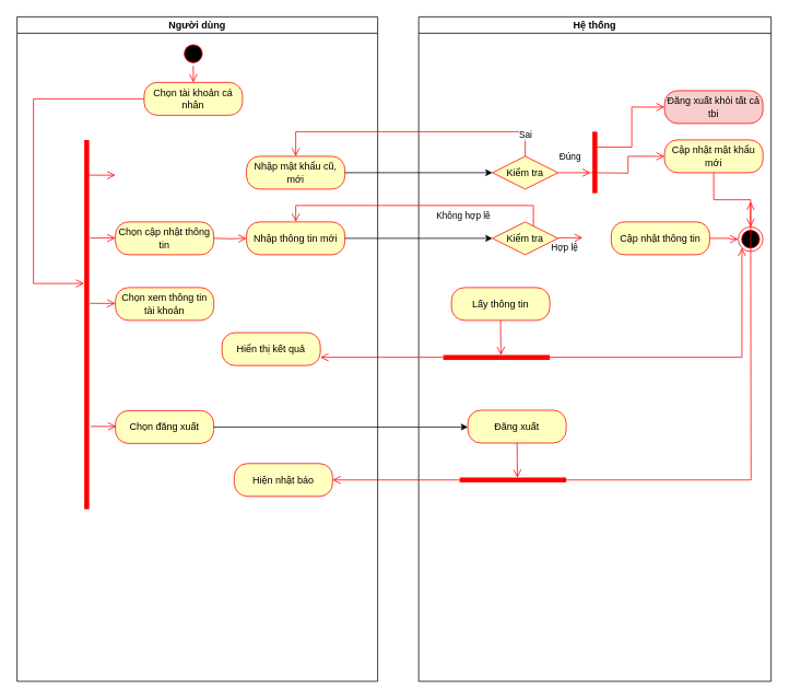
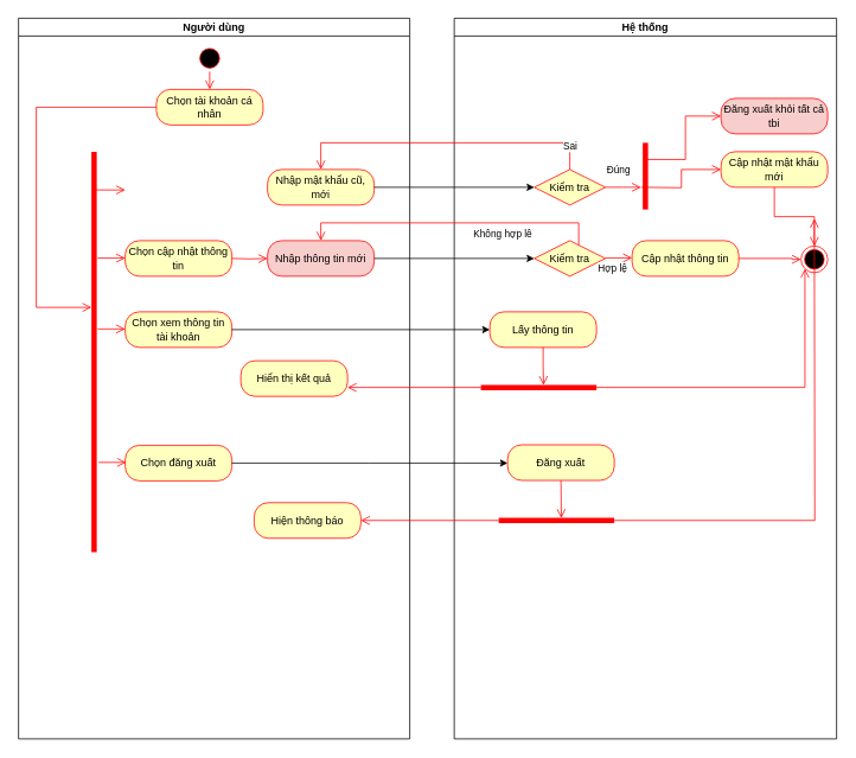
  <mxCell id="0" />
  <mxCell id="1" parent="0" />
  <mxCell id="2" value="Người dùng" style="swimlane;startSize=20;whiteSpace=wrap;html=1;" vertex="1" parent="1"><mxGeometry x="20" y="20" width="440" height="810" as="geometry"><mxRectangle x="120" y="80" width="110" height="30" as="alternateBounds" /></mxGeometry></mxCell>
  <mxCell id="3" value="" style="ellipse;html=1;shape=startState;fillColor=#000000;strokeColor=#ff0000;" vertex="1" parent="2"><mxGeometry x="200" y="30" width="30" height="30" as="geometry" /></mxCell>
  <mxCell id="4" value="" style="edgeStyle=orthogonalEdgeStyle;html=1;verticalAlign=bottom;endArrow=open;endSize=8;strokeColor=#ff0000;rounded=0;" edge="1" parent="2" source="3"><mxGeometry relative="1" as="geometry"><mxPoint x="215" y="80" as="targetPoint" /></mxGeometry></mxCell>
  <mxCell id="5" value="Chọn tài khoản cá nhân" style="rounded=1;whiteSpace=wrap;html=1;arcSize=40;fontColor=#000000;fillColor=#ffffc0;strokeColor=#ff0000;" vertex="1" parent="2"><mxGeometry x="155" y="80" width="120" height="40" as="geometry" /></mxCell>
  <mxCell id="6" value="" style="shape=line;html=1;strokeWidth=6;strokeColor=#ff0000;direction=south;" vertex="1" parent="2"><mxGeometry x="80" y="150" width="10" height="450" as="geometry" /></mxCell>
  <mxCell id="7" value="" style="edgeStyle=orthogonalEdgeStyle;html=1;verticalAlign=bottom;endArrow=open;endSize=8;strokeColor=#ff0000;rounded=0;exitX=0;exitY=0.5;exitDx=0;exitDy=0;" edge="1" parent="2" source="5"><mxGeometry relative="1" as="geometry"><mxPoint x="82" y="325" as="targetPoint" /><mxPoint x="540" y="190" as="sourcePoint" /><Array as="points"><mxPoint x="20" y="100" /><mxPoint x="20" y="325" /></Array></mxGeometry></mxCell>
  <mxCell id="8" value="Chọn đăng xuất" style="rounded=1;whiteSpace=wrap;html=1;arcSize=40;fontColor=#000000;fillColor=#ffffc0;strokeColor=#ff0000;" vertex="1" parent="2"><mxGeometry x="120" y="480" width="120" height="40" as="geometry" /></mxCell>
  <mxCell id="9" value="" style="edgeStyle=orthogonalEdgeStyle;html=1;verticalAlign=bottom;endArrow=open;endSize=8;strokeColor=#ff0000;rounded=0;" edge="1" parent="2"><mxGeometry relative="1" as="geometry"><mxPoint x="120" y="193" as="targetPoint" /><mxPoint x="85" y="193" as="sourcePoint" /><Array as="points"><mxPoint x="89" y="193" /><mxPoint x="105" y="193" /><mxPoint x="120" y="194" /></Array></mxGeometry></mxCell>
  <mxCell id="10" value="Nhập mật khẩu cũ, mới" style="rounded=1;whiteSpace=wrap;html=1;arcSize=40;fontColor=#000000;fillColor=#ffffc0;strokeColor=#ff0000;" vertex="1" parent="2"><mxGeometry x="280" y="170" width="120" height="40" as="geometry" /></mxCell>
  <mxCell id="11" value="" style="edgeStyle=orthogonalEdgeStyle;html=1;verticalAlign=bottom;endArrow=open;endSize=8;strokeColor=#ff0000;rounded=0;exitX=1;exitY=0.5;exitDx=0;exitDy=0;entryX=0;entryY=0.5;entryDx=0;entryDy=0;" edge="1" parent="2" target="12"><mxGeometry relative="1" as="geometry"><mxPoint x="130" y="283" as="targetPoint" /><mxPoint x="240" y="270" as="sourcePoint" /></mxGeometry></mxCell>
- <mxCell id="12" value="Nhập thông tin mới" style="rounded=1;whiteSpace=wrap;html=1;arcSize=40;fontColor=#000000;fillColor=#ffffc0;strokeColor=#ff0000;" vertex="1" parent="2"><mxGeometry x="280" y="250" width="120" height="40" as="geometry" /></mxCell>
+ <mxCell id="12" value="Nhập thông tin mới" style="rounded=1;whiteSpace=wrap;html=1;arcSize=40;fontColor=#000000;fillColor=#f8cecc;strokeColor=#ff0000;" vertex="1" parent="2"><mxGeometry x="280" y="250" width="120" height="40" as="geometry" /></mxCell>
  <mxCell id="13" value="" style="edgeStyle=orthogonalEdgeStyle;html=1;verticalAlign=bottom;endArrow=open;endSize=8;strokeColor=#ff0000;rounded=0;exitX=0.119;exitY=0.125;exitDx=0;exitDy=0;exitPerimeter=0;" edge="1" parent="2"><mxGeometry relative="1" as="geometry"><mxPoint x="120" y="269.63" as="targetPoint" /><mxPoint x="89" y="269.63" as="sourcePoint" /></mxGeometry></mxCell>
  <mxCell id="14" value="Chọn cập nhật thông tin" style="rounded=1;whiteSpace=wrap;html=1;arcSize=40;fontColor=#000000;fillColor=#ffffc0;strokeColor=#ff0000;" vertex="1" parent="2"><mxGeometry x="120" y="250" width="120" height="40" as="geometry" /></mxCell>
  <mxCell id="15" value="" style="edgeStyle=orthogonalEdgeStyle;html=1;verticalAlign=bottom;endArrow=open;endSize=8;strokeColor=#ff0000;rounded=0;exitX=0.119;exitY=0.125;exitDx=0;exitDy=0;exitPerimeter=0;" edge="1" parent="2"><mxGeometry relative="1" as="geometry"><mxPoint x="121" y="499.29" as="targetPoint" /><mxPoint x="90" y="499.29" as="sourcePoint" /></mxGeometry></mxCell>
  <mxCell id="16" value="Chọn xem thông tin tài khoản" style="rounded=1;whiteSpace=wrap;html=1;arcSize=40;fontColor=#000000;fillColor=#ffffc0;strokeColor=#ff0000;" vertex="1" parent="2"><mxGeometry x="120" y="330" width="120" height="40" as="geometry" /></mxCell>
  <mxCell id="17" value="" style="edgeStyle=orthogonalEdgeStyle;html=1;verticalAlign=bottom;endArrow=open;endSize=8;strokeColor=#ff0000;rounded=0;exitX=0.119;exitY=0.125;exitDx=0;exitDy=0;exitPerimeter=0;" edge="1" parent="2"><mxGeometry relative="1" as="geometry"><mxPoint x="120" y="349.29" as="targetPoint" /><mxPoint x="89" y="349.29" as="sourcePoint" /></mxGeometry></mxCell>
  <mxCell id="18" value="Hiển thị kết quả" style="rounded=1;whiteSpace=wrap;html=1;arcSize=40;fontColor=#000000;fillColor=#ffffc0;strokeColor=#ff0000;" vertex="1" parent="2"><mxGeometry x="250" y="385" width="120" height="40" as="geometry" /></mxCell>
- <mxCell id="19" value="Hiện nhật báo" style="rounded=1;whiteSpace=wrap;html=1;arcSize=40;fontColor=#000000;fillColor=#ffffc0;strokeColor=#ff0000;" vertex="1" parent="2"><mxGeometry x="265" y="544.5" width="120" height="40" as="geometry" /></mxCell>
+ <mxCell id="19" value="Hiện thông báo" style="rounded=1;whiteSpace=wrap;html=1;arcSize=40;fontColor=#000000;fillColor=#ffffc0;strokeColor=#ff0000;" vertex="1" parent="2"><mxGeometry x="265" y="544.5" width="120" height="40" as="geometry" /></mxCell>
  <mxCell id="20" value="Hệ thống" style="swimlane;startSize=20;whiteSpace=wrap;html=1;" vertex="1" parent="1"><mxGeometry x="510" y="20" width="430" height="810" as="geometry"><mxRectangle x="400" y="80" width="90" height="30" as="alternateBounds" /></mxGeometry></mxCell>
  <mxCell id="21" value="" style="ellipse;html=1;shape=endState;fillColor=#000000;strokeColor=#ff0000;" vertex="1" parent="20"><mxGeometry x="390" y="256" width="30" height="30" as="geometry" /></mxCell>
  <mxCell id="22" value="Kiểm tra" style="rhombus;whiteSpace=wrap;html=1;fontColor=#000000;fillColor=#ffffc0;strokeColor=#ff0000;" vertex="1" parent="20"><mxGeometry x="90" y="170" width="80" height="40" as="geometry" /></mxCell>
  <mxCell id="23" value="Đúng" style="edgeStyle=orthogonalEdgeStyle;html=1;align=left;verticalAlign=bottom;endArrow=open;endSize=8;strokeColor=#ff0000;rounded=0;exitX=1;exitY=0.5;exitDx=0;exitDy=0;" edge="1" parent="20" source="22" target="31"><mxGeometry x="-1" y="10" relative="1" as="geometry"><mxPoint x="170" y="110" as="targetPoint" /><Array as="points"><mxPoint x="190" y="190" /><mxPoint x="190" y="190" /></Array><mxPoint as="offset" /></mxGeometry></mxCell>
  <mxCell id="24" value="Cập nhật mật khẩu mới" style="rounded=1;whiteSpace=wrap;html=1;arcSize=40;fontColor=#000000;fillColor=#ffffc0;strokeColor=#ff0000;" vertex="1" parent="20"><mxGeometry x="300" y="150" width="120" height="40" as="geometry" /></mxCell>
  <mxCell id="25" value="Kiểm tra" style="rhombus;whiteSpace=wrap;html=1;fontColor=#000000;fillColor=#ffffc0;strokeColor=#ff0000;" vertex="1" parent="20"><mxGeometry x="90" y="250" width="80" height="40" as="geometry" /></mxCell>
  <mxCell id="26" value="" style="edgeStyle=orthogonalEdgeStyle;html=1;align=left;verticalAlign=bottom;endArrow=open;endSize=8;strokeColor=#ff0000;rounded=0;entryX=0;entryY=0.5;entryDx=0;entryDy=0;exitX=1;exitY=0.5;exitDx=0;exitDy=0;" edge="1" parent="20" source="29" target="21"><mxGeometry x="-1" y="10" relative="1" as="geometry"><mxPoint x="380" y="329.29" as="targetPoint" /><mxPoint x="330" y="330" as="sourcePoint" /><Array as="points"><mxPoint x="380" y="271" /></Array><mxPoint as="offset" /></mxGeometry></mxCell>
  <mxCell id="27" value="" style="edgeStyle=orthogonalEdgeStyle;html=1;align=left;verticalAlign=bottom;endArrow=open;endSize=8;strokeColor=#ff0000;rounded=0;entryX=0.5;entryY=1;entryDx=0;entryDy=0;exitX=1;exitY=0.5;exitDx=0;exitDy=0;exitPerimeter=0;" edge="1" parent="20" source="41"><mxGeometry x="-1" y="10" relative="1" as="geometry"><mxPoint x="405" y="225.5" as="targetPoint" /><mxPoint x="320" y="608.78" as="sourcePoint" /><Array as="points" /><mxPoint as="offset" /></mxGeometry></mxCell>
  <mxCell id="28" value="Hợp lệ" style="edgeStyle=orthogonalEdgeStyle;html=1;align=left;verticalAlign=bottom;endArrow=open;endSize=8;strokeColor=#ff0000;rounded=0;entryX=0;entryY=0.5;entryDx=0;entryDy=0;exitX=1;exitY=0.5;exitDx=0;exitDy=0;" edge="1" parent="20"><mxGeometry x="-1" y="-23" relative="1" as="geometry"><mxPoint x="200" y="269.38" as="targetPoint" /><mxPoint x="170" y="269.38" as="sourcePoint" /><Array as="points"><mxPoint x="200" y="269.38" /></Array><mxPoint x="-10" y="-2" as="offset" /></mxGeometry></mxCell>
- <mxCell id="29" value="Cập nhật thông tin" style="rounded=1;whiteSpace=wrap;html=1;arcSize=40;fontColor=#000000;fillColor=#ffffc0;strokeColor=#ff0000;" vertex="1" parent="20"><mxGeometry x="235" y="250" width="120" height="40" as="geometry" /></mxCell>
+ <mxCell id="29" value="Cập nhật thông tin" style="rounded=1;whiteSpace=wrap;html=1;arcSize=40;fontColor=#000000;fillColor=#ffffc0;strokeColor=#ff0000;" vertex="1" parent="20"><mxGeometry x="200" y="250" width="120" height="40" as="geometry" /></mxCell>
  <mxCell id="30" value="Lấy thông tin" style="rounded=1;whiteSpace=wrap;html=1;arcSize=40;fontColor=#000000;fillColor=#ffffc0;strokeColor=#ff0000;" vertex="1" parent="20"><mxGeometry x="40" y="330" width="120" height="40" as="geometry" /></mxCell>
  <mxCell id="31" value="" style="shape=line;html=1;strokeWidth=6;strokeColor=#ff0000;direction=north;" vertex="1" parent="20"><mxGeometry x="210" y="140" width="10" height="75" as="geometry" /></mxCell>
  <mxCell id="32" value="" style="edgeStyle=orthogonalEdgeStyle;html=1;verticalAlign=bottom;endArrow=open;endSize=8;strokeColor=#ff0000;rounded=0;entryX=0;entryY=0.5;entryDx=0;entryDy=0;" edge="1" parent="20" target="24"><mxGeometry relative="1" as="geometry"><mxPoint x="360" y="90" as="targetPoint" /><mxPoint x="210" y="190" as="sourcePoint" /></mxGeometry></mxCell>
  <mxCell id="33" value="Đăng xuất khỏi tất cả tbi" style="rounded=1;whiteSpace=wrap;html=1;arcSize=40;fontColor=#000000;fillColor=#f8cecc;strokeColor=#ff0000;" vertex="1" parent="20"><mxGeometry x="300" y="90" width="120" height="40" as="geometry" /></mxCell>
  <mxCell id="34" value="" style="edgeStyle=orthogonalEdgeStyle;html=1;verticalAlign=bottom;endArrow=open;endSize=8;strokeColor=#ff0000;rounded=0;entryX=0;entryY=0.5;entryDx=0;entryDy=0;exitX=0.75;exitY=0.5;exitDx=0;exitDy=0;exitPerimeter=0;" edge="1" parent="20" source="31" target="33"><mxGeometry relative="1" as="geometry"><mxPoint x="310" y="180" as="targetPoint" /><mxPoint x="220" y="200" as="sourcePoint" /></mxGeometry></mxCell>
  <mxCell id="35" value="" style="edgeStyle=orthogonalEdgeStyle;html=1;verticalAlign=bottom;endArrow=open;endSize=8;strokeColor=#ff0000;rounded=0;entryX=0.5;entryY=0;entryDx=0;entryDy=0;exitX=0.5;exitY=1;exitDx=0;exitDy=0;" edge="1" parent="20" source="24" target="21"><mxGeometry relative="1" as="geometry"><mxPoint x="310" y="180" as="targetPoint" /><mxPoint x="220" y="200" as="sourcePoint" /></mxGeometry></mxCell>
  <mxCell id="36" value="Đăng xuất" style="rounded=1;whiteSpace=wrap;html=1;arcSize=40;fontColor=#000000;fillColor=#ffffc0;strokeColor=#ff0000;" vertex="1" parent="20"><mxGeometry x="60" y="479.5" width="120" height="40" as="geometry" /></mxCell>
  <mxCell id="37" value="" style="shape=line;html=1;strokeWidth=6;strokeColor=#ff0000;" vertex="1" parent="20"><mxGeometry x="30" y="410" width="130" height="10" as="geometry" /></mxCell>
  <mxCell id="38" value="" style="edgeStyle=orthogonalEdgeStyle;html=1;verticalAlign=bottom;endArrow=open;endSize=8;strokeColor=#ff0000;rounded=0;exitX=1;exitY=0.5;exitDx=0;exitDy=0;exitPerimeter=0;entryX=0;entryY=1;entryDx=0;entryDy=0;" edge="1" source="37" parent="20" target="21"><mxGeometry relative="1" as="geometry"><mxPoint x="95" y="490" as="targetPoint" /></mxGeometry></mxCell>
  <mxCell id="39" value="" style="edgeStyle=orthogonalEdgeStyle;html=1;verticalAlign=bottom;endArrow=open;endSize=8;strokeColor=#ff0000;rounded=0;exitX=0.5;exitY=1;exitDx=0;exitDy=0;entryX=0.542;entryY=0.241;entryDx=0;entryDy=0;entryPerimeter=0;" edge="1" parent="20" source="30" target="37"><mxGeometry relative="1" as="geometry"><mxPoint x="210" y="410" as="targetPoint" /><mxPoint x="210" y="340" as="sourcePoint" /></mxGeometry></mxCell>
  <mxCell id="40" value="" style="edgeStyle=orthogonalEdgeStyle;html=1;verticalAlign=bottom;endArrow=open;endSize=8;strokeColor=#ff0000;rounded=0;exitX=0.5;exitY=1;exitDx=0;exitDy=0;entryX=0.542;entryY=0.241;entryDx=0;entryDy=0;entryPerimeter=0;" edge="1" target="41" parent="20"><mxGeometry relative="1" as="geometry"><mxPoint x="230" y="559.5" as="targetPoint" /><mxPoint x="120" y="519.5" as="sourcePoint" /></mxGeometry></mxCell>
  <mxCell id="41" value="" style="shape=line;html=1;strokeWidth=6;strokeColor=#ff0000;" vertex="1" parent="20"><mxGeometry x="50" y="559.5" width="130" height="10" as="geometry" /></mxCell>
  <mxCell id="42" value="" style="edgeStyle=orthogonalEdgeStyle;html=1;verticalAlign=bottom;endArrow=open;endSize=8;strokeColor=#ff0000;rounded=0;entryX=0.499;entryY=0.433;entryDx=0;entryDy=0;entryPerimeter=0;" edge="1" parent="1"><mxGeometry relative="1" as="geometry"><mxPoint x="559.64" y="249.33" as="targetPoint" /><mxPoint x="560" y="250" as="sourcePoint" /></mxGeometry></mxCell>
  <mxCell id="43" value="" style="edgeStyle=orthogonalEdgeStyle;rounded=0;orthogonalLoop=1;jettySize=auto;html=1;" edge="1" parent="1" source="10"><mxGeometry relative="1" as="geometry"><mxPoint x="600" y="210" as="targetPoint" /></mxGeometry></mxCell>
  <mxCell id="44" value="Sai" style="edgeStyle=orthogonalEdgeStyle;html=1;align=left;verticalAlign=top;endArrow=open;endSize=8;strokeColor=#ff0000;rounded=0;entryX=0.5;entryY=0;entryDx=0;entryDy=0;" edge="1" parent="1" source="22" target="10"><mxGeometry x="-0.773" y="-10" relative="1" as="geometry"><mxPoint x="630" y="120" as="targetPoint" /><Array as="points"><mxPoint x="640" y="160" /><mxPoint x="360" y="160" /></Array><mxPoint y="1" as="offset" /></mxGeometry></mxCell>
  <mxCell id="45" value="Không hợp lê" style="edgeStyle=orthogonalEdgeStyle;html=1;align=left;verticalAlign=top;endArrow=open;endSize=8;strokeColor=#ff0000;rounded=0;entryX=0.5;entryY=0;entryDx=0;entryDy=0;" edge="1" parent="1" source="25" target="12"><mxGeometry x="-0.134" relative="1" as="geometry"><mxPoint x="370" y="330" as="targetPoint" /><Array as="points"><mxPoint x="650" y="250" /><mxPoint x="360" y="250" /></Array><mxPoint as="offset" /></mxGeometry></mxCell>
  <mxCell id="46" value="" style="edgeStyle=orthogonalEdgeStyle;rounded=0;orthogonalLoop=1;jettySize=auto;html=1;" edge="1" parent="1"><mxGeometry relative="1" as="geometry"><mxPoint x="420" y="290" as="sourcePoint" /><mxPoint x="600" y="290" as="targetPoint" /></mxGeometry></mxCell>
+ <mxCell id="47" value="" style="edgeStyle=orthogonalEdgeStyle;rounded=0;orthogonalLoop=1;jettySize=auto;html=1;exitX=1;exitY=0.5;exitDx=0;exitDy=0;" edge="1" parent="1" source="16" target="30"><mxGeometry relative="1" as="geometry"><mxPoint x="420" y="370" as="sourcePoint" /></mxGeometry></mxCell>
  <mxCell id="48" value="" style="edgeStyle=orthogonalEdgeStyle;rounded=0;orthogonalLoop=1;jettySize=auto;html=1;" edge="1" parent="1" source="8"><mxGeometry relative="1" as="geometry"><mxPoint x="570" y="520" as="targetPoint" /></mxGeometry></mxCell>
  <mxCell id="49" value="" style="edgeStyle=orthogonalEdgeStyle;html=1;verticalAlign=bottom;endArrow=open;endSize=8;strokeColor=#ff0000;rounded=0;exitX=0;exitY=0.5;exitDx=0;exitDy=0;entryX=1;entryY=0.75;entryDx=0;entryDy=0;exitPerimeter=0;" edge="1" parent="1" source="37" target="18"><mxGeometry relative="1" as="geometry"><mxPoint x="420" y="472" as="targetPoint" /><mxPoint x="420" y="430" as="sourcePoint" /></mxGeometry></mxCell>
  <mxCell id="50" value="" style="edgeStyle=orthogonalEdgeStyle;html=1;verticalAlign=bottom;endArrow=open;endSize=8;strokeColor=#ff0000;rounded=0;exitX=0;exitY=0.5;exitDx=0;exitDy=0;entryX=1;entryY=0.5;entryDx=0;entryDy=0;exitPerimeter=0;" edge="1" target="19" parent="1" source="41"><mxGeometry relative="1" as="geometry"><mxPoint x="430" y="616.5" as="targetPoint" /><mxPoint x="550" y="579.5" as="sourcePoint" /></mxGeometry></mxCell>
